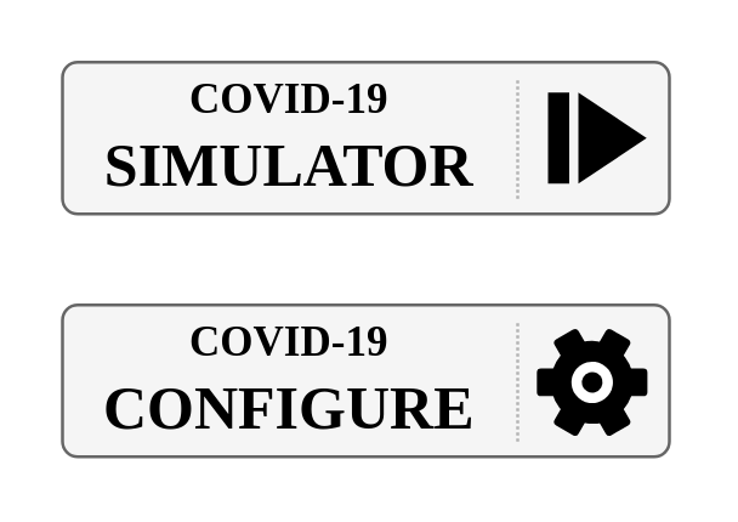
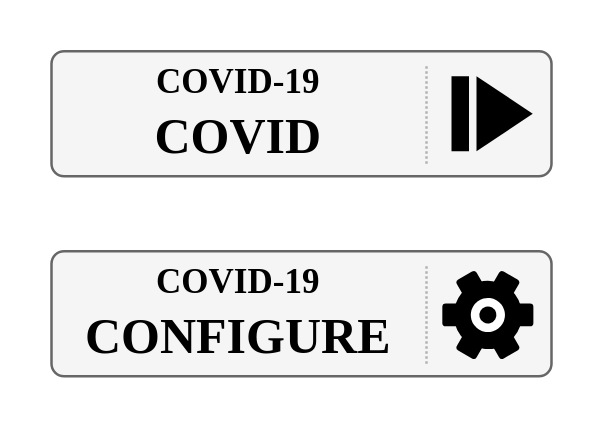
  <mxCell id="0" />
  <mxCell id="1" parent="0" />
  <mxCell id="2" value="" style="rounded=1;whiteSpace=wrap;html=1;fillColor=#f5f5f5;strokeColor=#666666;fontColor=#333333;arcSize=10;" vertex="1" parent="1"><mxGeometry x="20" y="20" width="200" height="50" as="geometry" /></mxCell>
- <mxCell id="3" value="SIMULATOR" style="text;html=1;strokeColor=none;fillColor=none;align=center;verticalAlign=middle;whiteSpace=wrap;rounded=0;fontFamily=Verdana;fontStyle=1;fontSize=20;" vertex="1" parent="1"><mxGeometry x="20" y="35" width="150" height="35" as="geometry" /></mxCell>
+ <mxCell id="3" value="COVID" style="text;html=1;strokeColor=none;fillColor=none;align=center;verticalAlign=middle;whiteSpace=wrap;rounded=0;fontFamily=Verdana;fontStyle=1;fontSize=20;" vertex="1" parent="1"><mxGeometry x="20" y="35" width="150" height="35" as="geometry" /></mxCell>
  <mxCell id="4" value="COVID-19" style="text;html=1;strokeColor=none;fillColor=none;align=center;verticalAlign=middle;whiteSpace=wrap;rounded=0;fontFamily=Verdana;fontStyle=1;fontSize=14;" vertex="1" parent="1"><mxGeometry x="20" y="20" width="150" height="25" as="geometry" /></mxCell>
  <mxCell id="5" value="" style="triangle;whiteSpace=wrap;html=1;fontFamily=Verdana;fontSize=14;fillColor=#000000;strokeColor=none;shadow=0;sketch=0;" vertex="1" parent="1"><mxGeometry x="190" y="30" width="22.5" height="30" as="geometry" /></mxCell>
  <mxCell id="6" value="" style="rounded=1;whiteSpace=wrap;html=1;fillColor=#f5f5f5;strokeColor=#666666;fontColor=#333333;arcSize=10;" vertex="1" parent="1"><mxGeometry x="20" y="100" width="200" height="50" as="geometry" /></mxCell>
  <mxCell id="7" value="CONFIGURE" style="text;html=1;strokeColor=none;fillColor=none;align=center;verticalAlign=middle;whiteSpace=wrap;rounded=0;fontFamily=Verdana;fontStyle=1;fontSize=20;" vertex="1" parent="1"><mxGeometry x="20" y="115" width="150" height="35" as="geometry" /></mxCell>
  <mxCell id="8" value="COVID-19" style="text;html=1;strokeColor=none;fillColor=none;align=center;verticalAlign=middle;whiteSpace=wrap;rounded=0;fontFamily=Verdana;fontStyle=1;fontSize=14;" vertex="1" parent="1"><mxGeometry x="20" y="100" width="150" height="25" as="geometry" /></mxCell>
  <mxCell id="9" value="" style="rounded=0;whiteSpace=wrap;html=1;shadow=0;sketch=0;fontFamily=Verdana;fontSize=14;strokeColor=none;fillColor=#000000;gradientColor=none;gradientDirection=east;" vertex="1" parent="1"><mxGeometry x="180" y="30" width="7" height="30" as="geometry" /></mxCell>
  <mxCell id="10" value="" style="endArrow=none;dashed=1;html=1;fontFamily=Verdana;fontSize=14;strokeColor=#B3B3B3;dashPattern=1 1;" edge="1" parent="1"><mxGeometry width="50" height="50" relative="1" as="geometry"><mxPoint x="170" y="65" as="sourcePoint" /><mxPoint x="170" y="25" as="targetPoint" /></mxGeometry></mxCell>
  <mxCell id="11" value="" style="endArrow=none;dashed=1;html=1;fontFamily=Verdana;fontSize=14;strokeColor=#B3B3B3;dashPattern=1 1;" edge="1" parent="1"><mxGeometry width="50" height="50" relative="1" as="geometry"><mxPoint x="170" y="145" as="sourcePoint" /><mxPoint x="170" y="105" as="targetPoint" /></mxGeometry></mxCell>
  <mxCell id="12" value="" style="group;rotation=30;" vertex="1" connectable="0" parent="1"><mxGeometry x="184" y="103" width="36.09" height="36.42" as="geometry" /></mxCell>
  <mxCell id="13" value="" style="rounded=1;whiteSpace=wrap;html=1;fillColor=#000000;strokeColor=none;rotation=120;" vertex="1" parent="12"><mxGeometry x="-7.654" y="17.94" width="36.417" height="9.105" as="geometry" /></mxCell>
  <mxCell id="14" value="" style="rounded=1;whiteSpace=wrap;html=1;fillColor=#000000;strokeColor=none;rotation=60;" vertex="1" parent="12"><mxGeometry x="-7.654" y="17.94" width="36.417" height="9.105" as="geometry" /></mxCell>
  <mxCell id="15" value="" style="rounded=1;whiteSpace=wrap;html=1;fillColor=#000000;strokeColor=none;rotation=-180;" vertex="1" parent="12"><mxGeometry x="-7.654" y="17.94" width="36.417" height="9.105" as="geometry" /></mxCell>
  <mxCell id="16" value="" style="ellipse;whiteSpace=wrap;html=1;aspect=fixed;strokeColor=none;fillColor=#000000;rotation=30;" vertex="1" parent="12"><mxGeometry x="-3.102" y="8.835" width="27.313" height="27.313" as="geometry" /></mxCell>
  <mxCell id="17" value="" style="ellipse;whiteSpace=wrap;html=1;aspect=fixed;strokeColor=none;fillColor=#FFFFFF;rotation=30;" vertex="1" parent="12"><mxGeometry x="3.726" y="15.664" width="13.656" height="13.656" as="geometry" /></mxCell>
  <mxCell id="18" value="" style="ellipse;whiteSpace=wrap;html=1;aspect=fixed;strokeColor=none;rotation=30;fillColor=#000000;" vertex="1" parent="12"><mxGeometry x="7.14" y="19.078" width="6.828" height="6.828" as="geometry" /></mxCell>
